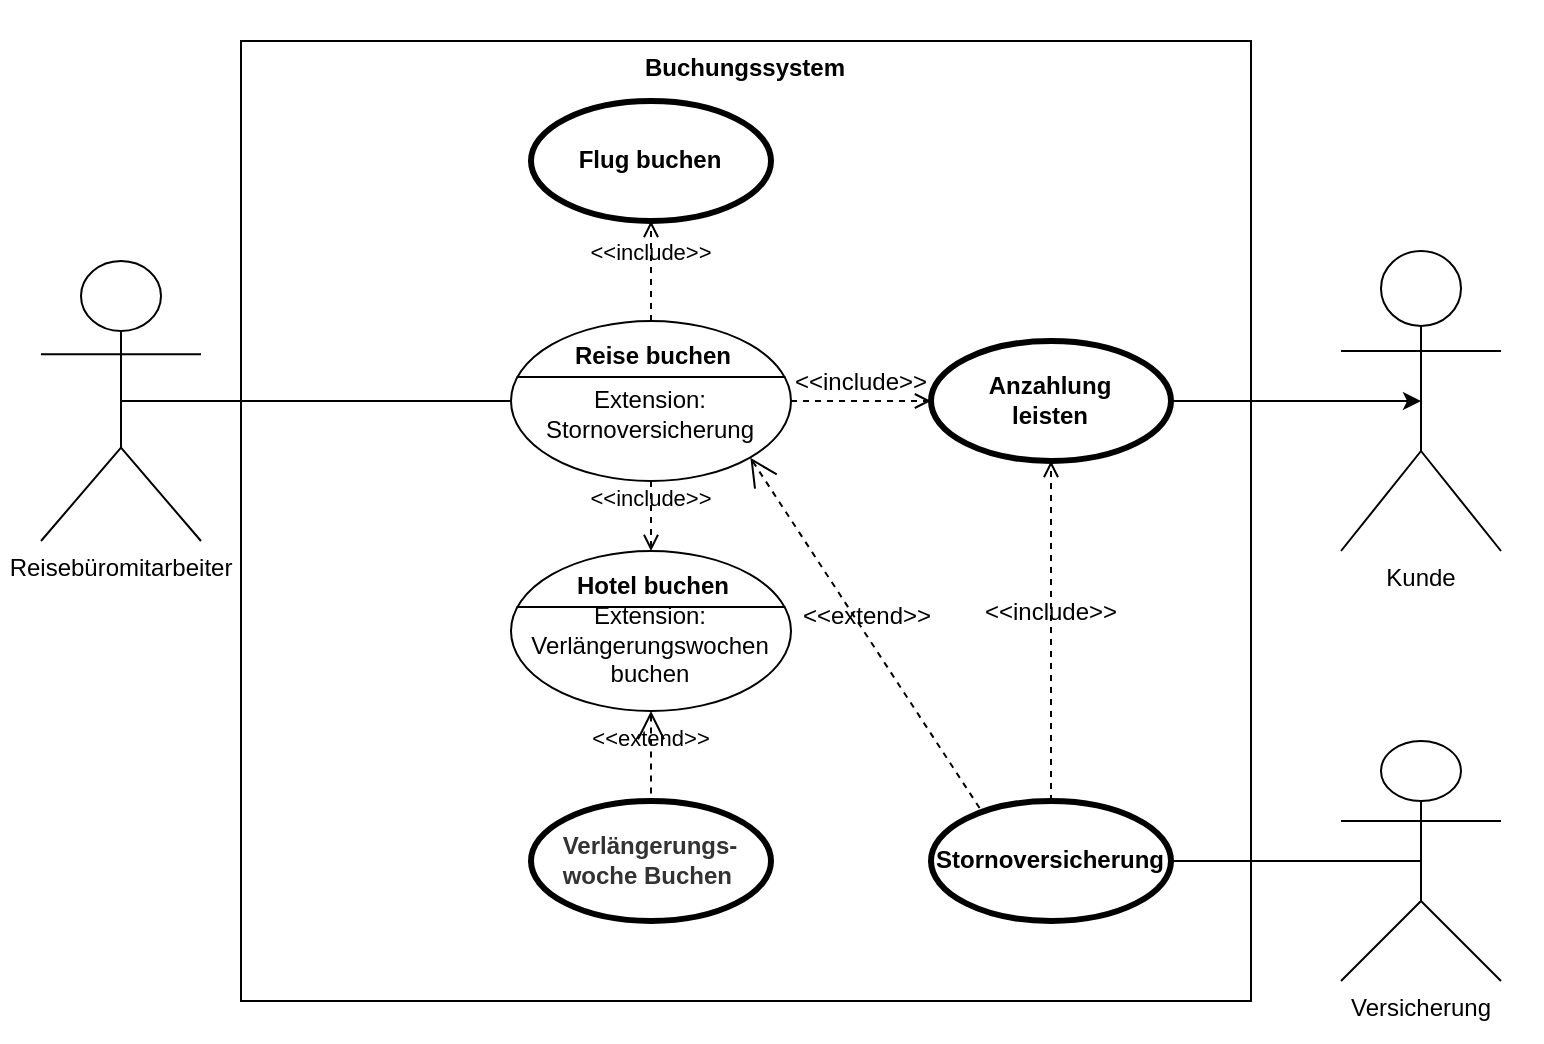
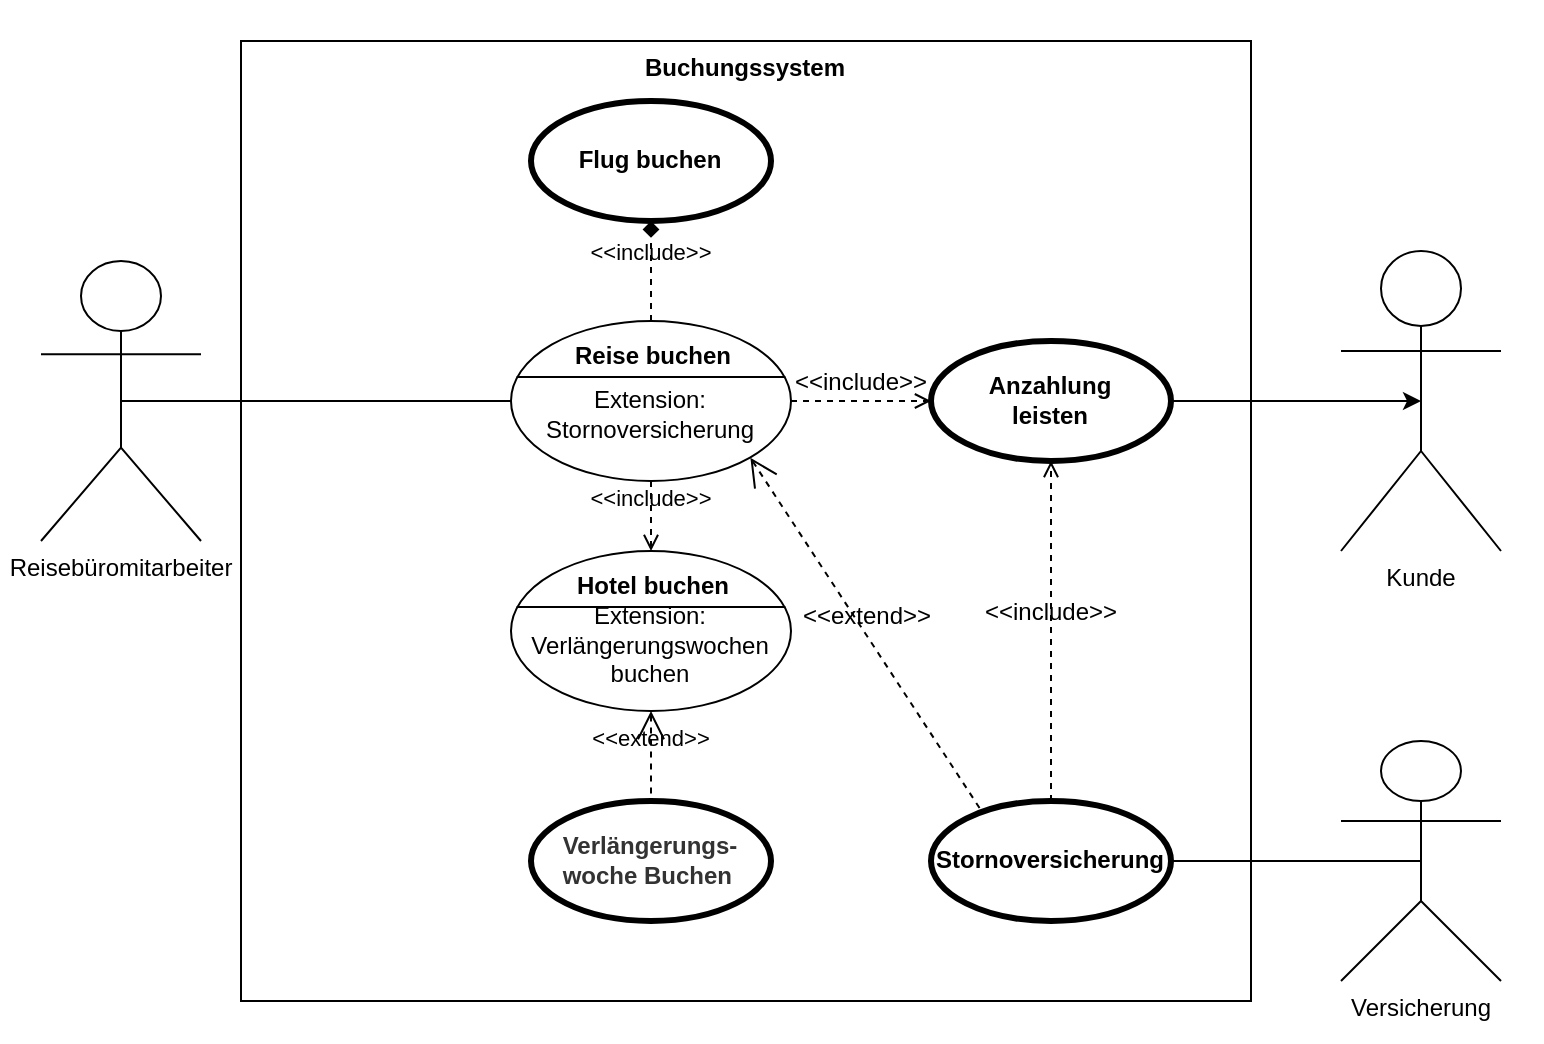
  <mxCell id="0" />
  <mxCell id="1" parent="0" />
  <mxCell id="2" value="Buchungssystem" style="shape=rect;html=1;verticalAlign=top;fontStyle=1;whiteSpace=wrap;align=center;" vertex="1" parent="1"><mxGeometry x="120" y="20" width="505" height="480" as="geometry" /></mxCell>
  <mxCell id="3" value="Reisebüromitarbeiter" style="shape=umlActor;html=1;verticalLabelPosition=bottom;verticalAlign=top;align=center;" vertex="1" parent="1"><mxGeometry x="20" y="130" width="80" height="140" as="geometry" /></mxCell>
  <mxCell id="4" value="Flug buchen" style="shape=ellipse;html=1;strokeWidth=3;fontStyle=1;whiteSpace=wrap;align=center;perimeter=ellipsePerimeter;" vertex="1" parent="1"><mxGeometry x="265" y="50" width="120" height="60" as="geometry" /></mxCell>
- <mxCell id="5" value="&amp;lt;&amp;lt;include&amp;gt;&amp;gt;" style="edgeStyle=none;html=1;endArrow=open;verticalAlign=bottom;dashed=1;labelBackgroundColor=none;rounded=0;entryX=0.5;entryY=1;entryDx=0;entryDy=0;exitX=0.5;exitY=0;exitDx=0;exitDy=0;exitPerimeter=0;" edge="1" parent="1" source="19" target="4"><mxGeometry width="160" relative="1" as="geometry"><mxPoint x="325" y="170" as="sourcePoint" /><mxPoint x="425" y="250" as="targetPoint" /></mxGeometry></mxCell>
+ <mxCell id="5" value="&amp;lt;&amp;lt;include&amp;gt;&amp;gt;" style="edgeStyle=none;html=1;endArrow=diamond;verticalAlign=bottom;dashed=1;labelBackgroundColor=none;rounded=0;entryX=0.5;entryY=1;entryDx=0;entryDy=0;exitX=0.5;exitY=0;exitDx=0;exitDy=0;exitPerimeter=0;" edge="1" parent="1" source="19" target="4"><mxGeometry width="160" relative="1" as="geometry"><mxPoint x="325" y="170" as="sourcePoint" /><mxPoint x="425" y="250" as="targetPoint" /></mxGeometry></mxCell>
  <mxCell id="6" value="&amp;lt;&amp;lt;include&amp;gt;&amp;gt;" style="edgeStyle=none;html=1;endArrow=open;verticalAlign=bottom;dashed=1;labelBackgroundColor=none;rounded=0;exitX=0.5;exitY=1;exitDx=0;exitDy=0;entryX=0.5;entryY=0;entryDx=0;entryDy=0;exitPerimeter=0;entryPerimeter=0;" edge="1" parent="1" source="19" target="22"><mxGeometry width="160" relative="1" as="geometry"><mxPoint x="325" y="230" as="sourcePoint" /><mxPoint x="325" y="280" as="targetPoint" /></mxGeometry></mxCell>
  <mxCell id="7" value="" style="edgeStyle=none;html=1;endArrow=none;verticalAlign=bottom;rounded=0;entryX=0;entryY=0.5;entryDx=0;entryDy=0;exitX=0.5;exitY=0.5;exitDx=0;exitDy=0;exitPerimeter=0;startArrow=none;" edge="1" parent="1" source="19"><mxGeometry width="160" relative="1" as="geometry"><mxPoint x="370" y="280" as="sourcePoint" /><mxPoint x="265" y="200" as="targetPoint" /></mxGeometry></mxCell>
  <mxCell id="8" value="&lt;div style=&quot;text-align: left;&quot;&gt;&lt;span style=&quot;background-color: initial;&quot;&gt;&lt;font style=&quot;font-size: 12px;&quot; face=&quot;sans-serif, sans-serif&quot; color=&quot;#333333&quot;&gt;Verlängerungs-&lt;/font&gt;&lt;/span&gt;&lt;/div&gt;&lt;div style=&quot;text-align: left;&quot;&gt;&lt;span style=&quot;background-color: initial;&quot;&gt;&lt;font style=&quot;font-size: 12px;&quot; face=&quot;sans-serif, sans-serif&quot; color=&quot;#333333&quot;&gt;woche Buchen&lt;/font&gt;&lt;/span&gt;&lt;/div&gt;" style="shape=ellipse;html=1;strokeWidth=3;fontStyle=1;whiteSpace=wrap;align=center;perimeter=ellipsePerimeter;" vertex="1" parent="1"><mxGeometry x="265" y="400" width="120" height="60" as="geometry" /></mxCell>
  <mxCell id="9" value="&amp;lt;&amp;lt;extend&amp;gt;&amp;gt;" style="edgeStyle=none;html=1;startArrow=open;endArrow=none;startSize=12;verticalAlign=bottom;dashed=1;labelBackgroundColor=none;rounded=0;exitX=0.5;exitY=1;exitDx=0;exitDy=0;entryX=0.5;entryY=0;entryDx=0;entryDy=0;exitPerimeter=0;" edge="1" parent="1" source="22" target="8"><mxGeometry width="160" relative="1" as="geometry"><mxPoint x="325" y="340" as="sourcePoint" /><mxPoint x="385" y="360" as="targetPoint" /></mxGeometry></mxCell>
  <mxCell id="10" value="Kunde" style="shape=umlActor;html=1;verticalLabelPosition=bottom;verticalAlign=top;align=center;fontSize=12;" vertex="1" parent="1"><mxGeometry x="670" y="125" width="80" height="150" as="geometry" /></mxCell>
  <mxCell id="11" value="Anzahlung&lt;br&gt;leisten" style="shape=ellipse;html=1;strokeWidth=3;fontStyle=1;whiteSpace=wrap;align=center;perimeter=ellipsePerimeter;fontSize=12;" vertex="1" parent="1"><mxGeometry x="465" y="170" width="120" height="60" as="geometry" /></mxCell>
  <mxCell id="12" value="&amp;lt;&amp;lt;include&amp;gt;&amp;gt;" style="edgeStyle=none;html=1;endArrow=open;verticalAlign=bottom;dashed=1;labelBackgroundColor=none;rounded=0;fontSize=12;entryX=0;entryY=0.5;entryDx=0;entryDy=0;exitX=1;exitY=0.5;exitDx=0;exitDy=0;exitPerimeter=0;" edge="1" parent="1" source="19" target="11"><mxGeometry width="160" relative="1" as="geometry"><mxPoint x="385" y="200" as="sourcePoint" /><mxPoint x="435" y="220" as="targetPoint" /></mxGeometry></mxCell>
  <mxCell id="13" value="Stornoversicherung" style="shape=ellipse;html=1;strokeWidth=3;fontStyle=1;whiteSpace=wrap;align=center;perimeter=ellipsePerimeter;fontSize=12;" vertex="1" parent="1"><mxGeometry x="465" y="400" width="120" height="60" as="geometry" /></mxCell>
  <mxCell id="14" value="" style="edgeStyle=none;html=1;endArrow=classic;verticalAlign=bottom;rounded=0;fontSize=12;entryX=0.5;entryY=0.5;entryDx=0;entryDy=0;entryPerimeter=0;exitX=1;exitY=0.5;exitDx=0;exitDy=0;" edge="1" parent="1" source="11" target="10"><mxGeometry width="160" relative="1" as="geometry"><mxPoint x="370" y="220" as="sourcePoint" /><mxPoint x="530" y="220" as="targetPoint" /></mxGeometry></mxCell>
  <mxCell id="15" value="&amp;lt;&amp;lt;extend&amp;gt;&amp;gt;" style="edgeStyle=none;html=1;startArrow=open;endArrow=none;startSize=12;verticalAlign=bottom;dashed=1;labelBackgroundColor=none;rounded=0;fontSize=12;exitX=0.855;exitY=0.855;exitDx=0;exitDy=0;exitPerimeter=0;entryX=0.215;entryY=0.097;entryDx=0;entryDy=0;entryPerimeter=0;" edge="1" parent="1" source="19" target="13"><mxGeometry width="160" relative="1" as="geometry"><mxPoint x="275" y="220" as="sourcePoint" /><mxPoint x="385" y="230" as="targetPoint" /></mxGeometry></mxCell>
  <mxCell id="16" value="Versicherung" style="shape=umlActor;html=1;verticalLabelPosition=bottom;verticalAlign=top;align=center;fontSize=12;" vertex="1" parent="1"><mxGeometry x="670" y="370" width="80" height="120" as="geometry" /></mxCell>
  <mxCell id="17" value="" style="edgeStyle=none;html=1;endArrow=none;verticalAlign=bottom;rounded=0;fontSize=12;entryX=0.5;entryY=0.5;entryDx=0;entryDy=0;entryPerimeter=0;exitX=1;exitY=0.5;exitDx=0;exitDy=0;" edge="1" parent="1" source="13" target="16"><mxGeometry width="160" relative="1" as="geometry"><mxPoint x="370" y="320" as="sourcePoint" /><mxPoint x="530" y="320" as="targetPoint" /></mxGeometry></mxCell>
  <mxCell id="18" value="&amp;lt;&amp;lt;include&amp;gt;&amp;gt;" style="edgeStyle=none;html=1;endArrow=open;verticalAlign=bottom;dashed=1;labelBackgroundColor=none;rounded=0;fontSize=12;exitX=0.5;exitY=0;exitDx=0;exitDy=0;entryX=0.5;entryY=1;entryDx=0;entryDy=0;" edge="1" parent="1" source="13" target="11"><mxGeometry width="160" relative="1" as="geometry"><mxPoint x="485" y="300" as="sourcePoint" /><mxPoint x="645" y="300" as="targetPoint" /></mxGeometry></mxCell>
  <mxCell id="19" value="&lt;br&gt;Extension:&lt;br&gt;Stornoversicherung" style="html=1;shape=mxgraph.sysml.useCaseExtPt;whiteSpace=wrap;align=center;fontSize=12;" vertex="1" parent="1"><mxGeometry x="255" y="160" width="140" height="80" as="geometry" /></mxCell>
  <mxCell id="20" value="Reise buchen" style="resizable=0;html=1;verticalAlign=middle;align=center;labelBackgroundColor=none;fontStyle=1;fontSize=12;fillColor=#e1d5e7;" connectable="0" vertex="1" parent="19"><mxGeometry x="70" y="17" as="geometry" /></mxCell>
  <mxCell id="21" value="" style="edgeStyle=none;html=1;endArrow=none;verticalAlign=bottom;rounded=0;entryX=0;entryY=0.5;entryDx=0;entryDy=0;exitX=0.5;exitY=0.5;exitDx=0;exitDy=0;exitPerimeter=0;" edge="1" parent="1" source="3" target="19"><mxGeometry width="160" relative="1" as="geometry"><mxPoint x="60" y="200" as="sourcePoint" /><mxPoint x="265" y="200" as="targetPoint" /></mxGeometry></mxCell>
  <mxCell id="22" value="&lt;br&gt;Extension:&lt;br&gt;Verlängerungswochen&lt;br&gt;buchen" style="html=1;shape=mxgraph.sysml.useCaseExtPt;whiteSpace=wrap;align=center;fontSize=12;" vertex="1" parent="1"><mxGeometry x="255" y="275" width="140" height="80" as="geometry" /></mxCell>
  <mxCell id="23" value="Hotel buchen" style="resizable=0;html=1;verticalAlign=middle;align=center;labelBackgroundColor=none;fontStyle=1;fontSize=12;" connectable="0" vertex="1" parent="22"><mxGeometry x="70" y="17" as="geometry" /></mxCell>
